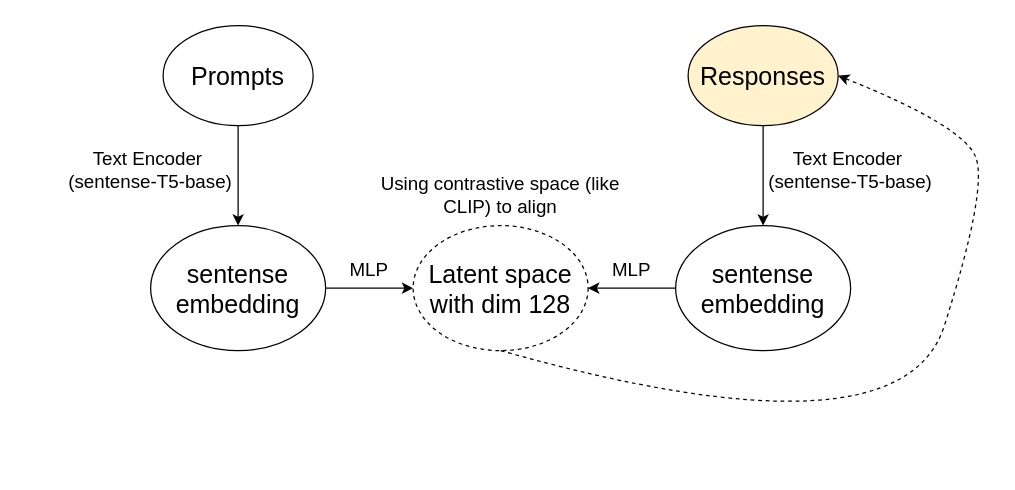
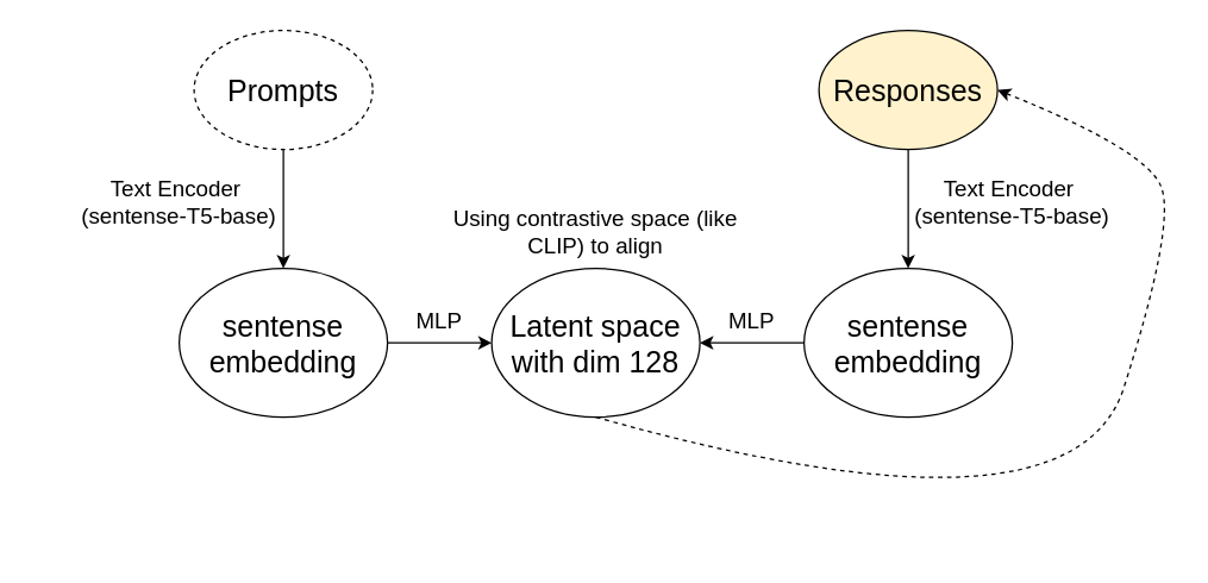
  <mxCell id="0" />
  <mxCell id="1" parent="0" />
  <mxCell id="2" value="&lt;font style=&quot;font-size: 20px;&quot;&gt;Responses&lt;/font&gt;" style="ellipse;whiteSpace=wrap;html=1;fillColor=#fff2cc;" vertex="1" parent="1"><mxGeometry x="550" y="20" width="120" height="80" as="geometry" /></mxCell>
- <mxCell id="3" value="&lt;font style=&quot;font-size: 20px;&quot;&gt;Prompts&lt;/font&gt;" style="ellipse;whiteSpace=wrap;html=1;" vertex="1" parent="1"><mxGeometry x="130" y="20" width="120" height="80" as="geometry" /></mxCell>
- <mxCell id="4" value="&lt;font style=&quot;font-size: 20px;&quot;&gt;Latent space&lt;br&gt;with dim 128&lt;/font&gt;" style="ellipse;whiteSpace=wrap;html=1;dashed=1;" vertex="1" parent="1"><mxGeometry x="330" y="180" width="140" height="100" as="geometry" /></mxCell>
+ <mxCell id="3" value="&lt;font style=&quot;font-size: 20px;&quot;&gt;Prompts&lt;/font&gt;" style="ellipse;whiteSpace=wrap;html=1;dashed=1;" vertex="1" parent="1"><mxGeometry x="130" y="20" width="120" height="80" as="geometry" /></mxCell>
+ <mxCell id="4" value="&lt;font style=&quot;font-size: 20px;&quot;&gt;Latent space&lt;br&gt;with dim 128&lt;/font&gt;" style="ellipse;whiteSpace=wrap;html=1;" vertex="1" parent="1"><mxGeometry x="330" y="180" width="140" height="100" as="geometry" /></mxCell>
  <mxCell id="5" value="" style="endArrow=classic;html=1;rounded=0;exitX=0.5;exitY=1;exitDx=0;exitDy=0;entryX=0.5;entryY=0;entryDx=0;entryDy=0;" edge="1" parent="1" source="3" target="7"><mxGeometry width="50" height="50" relative="1" as="geometry"><mxPoint x="250" y="270" as="sourcePoint" /><mxPoint y="230" as="targetPoint" x="160" /></mxGeometry></mxCell>
  <mxCell id="6" value="&lt;font style=&quot;font-size: 15px;&quot;&gt;Text Encoder&amp;nbsp;&lt;/font&gt;&lt;div&gt;&lt;font style=&quot;font-size: 15px;&quot;&gt;(sentense-T5-base)&lt;/font&gt;&lt;/div&gt;" style="text;html=1;align=center;verticalAlign=middle;whiteSpace=wrap;rounded=0;" vertex="1" parent="1"><mxGeometry x="20" y="120" width="200" height="30" as="geometry" /></mxCell>
  <mxCell id="7" value="&lt;span style=&quot;font-size: 20px;&quot;&gt;sentense embedding&lt;/span&gt;" style="ellipse;whiteSpace=wrap;html=1;" vertex="1" parent="1"><mxGeometry x="120" y="180" width="140" height="100" as="geometry" /></mxCell>
  <mxCell id="8" value="" style="endArrow=classic;html=1;rounded=0;exitX=1;exitY=0.5;exitDx=0;exitDy=0;entryX=0;entryY=0.5;entryDx=0;entryDy=0;" edge="1" parent="1" target="4"><mxGeometry width="50" height="50" relative="1" as="geometry"><mxPoint x="260" y="230" as="sourcePoint" /><mxPoint x="400" y="230" as="targetPoint" /></mxGeometry></mxCell>
  <mxCell id="9" value="&lt;span style=&quot;font-size: 15px;&quot;&gt;MLP&lt;/span&gt;" style="text;html=1;align=center;verticalAlign=middle;whiteSpace=wrap;rounded=0;" vertex="1" parent="1"><mxGeometry x="260" y="200" width="70" height="30" as="geometry" /></mxCell>
  <mxCell id="10" value="&lt;span style=&quot;font-size: 20px;&quot;&gt;sentense embedding&lt;/span&gt;" style="ellipse;whiteSpace=wrap;html=1;" vertex="1" parent="1"><mxGeometry x="540" y="180" width="140" height="100" as="geometry" /></mxCell>
  <mxCell id="11" value="" style="endArrow=classic;html=1;rounded=0;exitX=0;exitY=0.5;exitDx=0;exitDy=0;entryX=1;entryY=0.5;entryDx=0;entryDy=0;" edge="1" parent="1" source="10" target="4"><mxGeometry width="50" height="50" relative="1" as="geometry"><mxPoint x="450" y="330" as="sourcePoint" /><mxPoint x="520" y="330" as="targetPoint" /></mxGeometry></mxCell>
  <mxCell id="12" value="&lt;span style=&quot;font-size: 15px;&quot;&gt;MLP&lt;/span&gt;" style="text;html=1;align=center;verticalAlign=middle;whiteSpace=wrap;rounded=0;" vertex="1" parent="1"><mxGeometry x="470" y="200" width="70" height="30" as="geometry" /></mxCell>
  <mxCell id="13" value="&lt;font style=&quot;font-size: 15px;&quot;&gt;Text Encoder&amp;nbsp;&lt;/font&gt;&lt;div&gt;&lt;font style=&quot;font-size: 15px;&quot;&gt;(sentense-T5-base)&lt;/font&gt;&lt;/div&gt;" style="text;html=1;align=center;verticalAlign=middle;whiteSpace=wrap;rounded=0;" vertex="1" parent="1"><mxGeometry x="580" y="120" width="200" height="30" as="geometry" /></mxCell>
  <mxCell id="14" value="" style="endArrow=classic;html=1;rounded=0;exitX=0.5;exitY=1;exitDx=0;exitDy=0;entryX=0.5;entryY=0;entryDx=0;entryDy=0;" edge="1" parent="1"><mxGeometry width="50" height="50" relative="1" as="geometry"><mxPoint x="610" y="100" as="sourcePoint" /><mxPoint x="610" y="180" as="targetPoint" /></mxGeometry></mxCell>
  <mxCell id="15" value="&lt;span style=&quot;font-size: 15px;&quot;&gt;Using contrastive space (like CLIP) to align&lt;/span&gt;" style="text;html=1;align=center;verticalAlign=middle;whiteSpace=wrap;rounded=0;" vertex="1" parent="1"><mxGeometry x="300" y="140" width="200" height="30" as="geometry" /></mxCell>
  <mxCell id="16" value="" style="curved=1;endArrow=classic;html=1;rounded=0;exitX=0.5;exitY=1;exitDx=0;exitDy=0;entryX=1;entryY=0.5;entryDx=0;entryDy=0;dashed=1;" edge="1" parent="1" source="4" target="2"><mxGeometry width="50" height="50" relative="1" as="geometry"><mxPoint x="600" y="160" as="sourcePoint" /><mxPoint x="650" y="110" as="targetPoint" /><Array as="points"><mxPoint x="720" y="370" /><mxPoint x="790" y="150" /><mxPoint x="770" y="100" /></Array></mxGeometry></mxCell>
